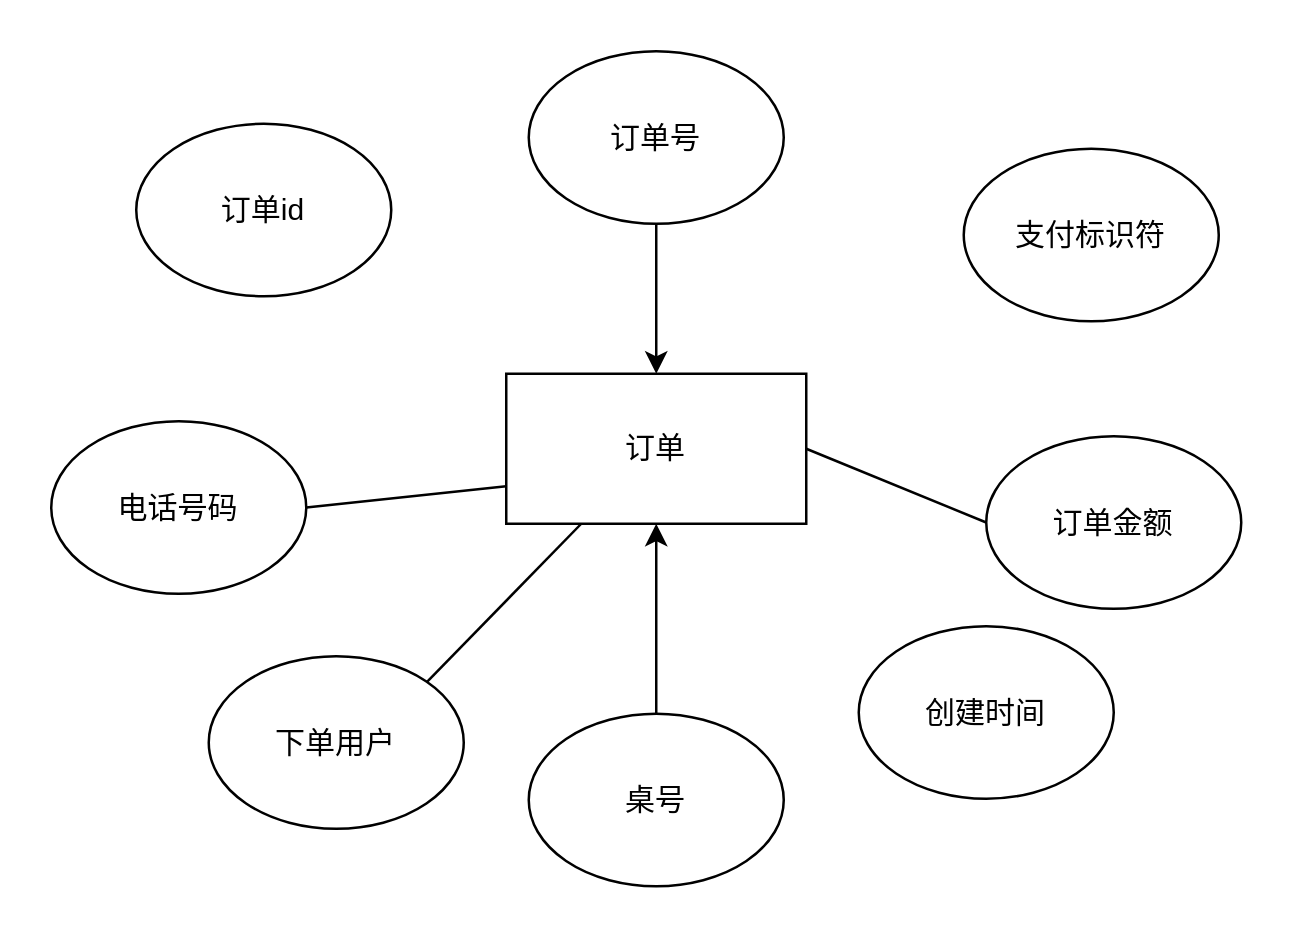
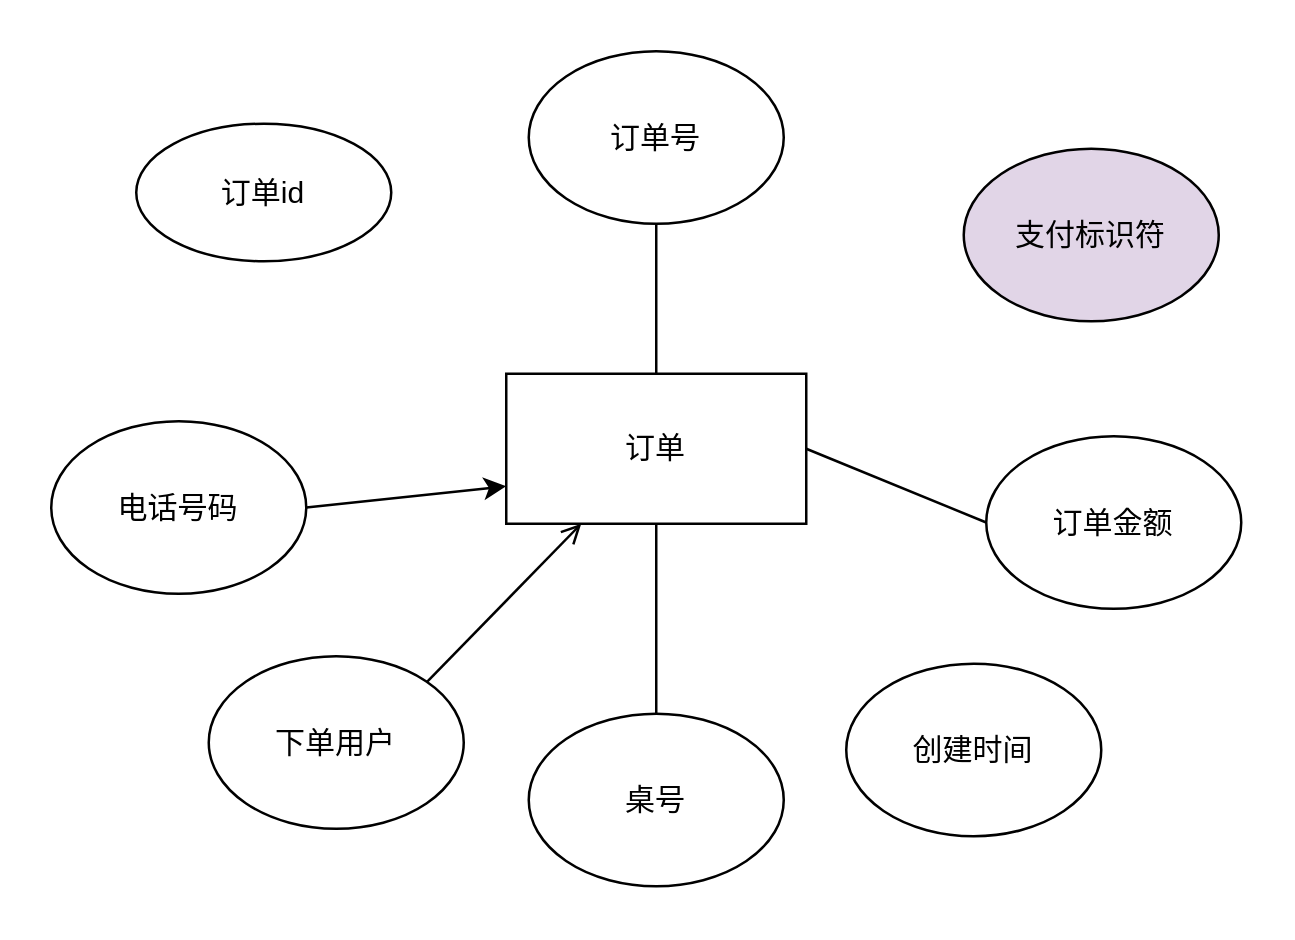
  <mxCell id="0" />
  <mxCell id="1" parent="0" />
  <mxCell id="2" value="订单" style="rounded=0;whiteSpace=wrap;html=1;" vertex="1" parent="1"><mxGeometry x="202" y="149" width="120" height="60" as="geometry" /></mxCell>
  <mxCell id="3" value="订单号" style="ellipse;whiteSpace=wrap;html=1;" vertex="1" parent="1"><mxGeometry x="211" y="20" width="102" height="69" as="geometry" /></mxCell>
- <mxCell id="4" value="支付标识符" style="ellipse;whiteSpace=wrap;html=1;" vertex="1" parent="1"><mxGeometry x="385" y="59" width="102" height="69" as="geometry" /></mxCell>
+ <mxCell id="4" value="支付标识符" style="ellipse;whiteSpace=wrap;html=1;fillColor=#e1d5e7;" vertex="1" parent="1"><mxGeometry x="385" y="59" width="102" height="69" as="geometry" /></mxCell>
  <mxCell id="5" value="订单金额" style="ellipse;whiteSpace=wrap;html=1;" vertex="1" parent="1"><mxGeometry x="394" y="174" width="102" height="69" as="geometry" /></mxCell>
- <mxCell id="6" value="创建时间" style="ellipse;whiteSpace=wrap;html=1;" vertex="1" parent="1"><mxGeometry x="343" y="250" width="102" height="69" as="geometry" /></mxCell>
+ <mxCell id="6" value="创建时间" style="ellipse;whiteSpace=wrap;html=1;" vertex="1" parent="1"><mxGeometry x="338" y="265" width="102" height="69" as="geometry" /></mxCell>
  <mxCell id="7" value="下单用户" style="ellipse;whiteSpace=wrap;html=1;" vertex="1" parent="1"><mxGeometry x="83" y="262" width="102" height="69" as="geometry" /></mxCell>
  <mxCell id="8" value="电话号码" style="ellipse;whiteSpace=wrap;html=1;" vertex="1" parent="1"><mxGeometry x="20" y="168" width="102" height="69" as="geometry" /></mxCell>
- <mxCell id="9" value="订单id" style="ellipse;whiteSpace=wrap;html=1;" vertex="1" parent="1"><mxGeometry x="54" y="49" width="102" height="69" as="geometry" /></mxCell>
- <mxCell id="10" value="" style="endArrow=classic;html=1;rounded=0;entryX=0.5;entryY=0;entryDx=0;entryDy=0;exitX=0.5;exitY=1;exitDx=0;exitDy=0;" edge="1" parent="1" source="3" target="2"><mxGeometry width="50" height="50" relative="1" as="geometry"><mxPoint x="218" y="250" as="sourcePoint" /><mxPoint x="268" y="200" as="targetPoint" /></mxGeometry></mxCell>
+ <mxCell id="9" value="订单id" style="ellipse;whiteSpace=wrap;html=1;" vertex="1" parent="1"><mxGeometry x="54" y="49" width="102" height="55" as="geometry" /></mxCell>
+ <mxCell id="10" value="" style="endArrow=none;html=1;rounded=0;entryX=0.5;entryY=0;entryDx=0;entryDy=0;exitX=0.5;exitY=1;exitDx=0;exitDy=0;" edge="1" parent="1" source="3" target="2"><mxGeometry width="50" height="50" relative="1" as="geometry"><mxPoint x="218" y="250" as="sourcePoint" /><mxPoint x="268" y="200" as="targetPoint" /></mxGeometry></mxCell>
  <mxCell id="11" value="" style="endArrow=none;html=1;rounded=0;entryX=1;entryY=0.5;entryDx=0;entryDy=0;exitX=0;exitY=0.5;exitDx=0;exitDy=0;" edge="1" parent="1" source="5" target="2"><mxGeometry width="50" height="50" relative="1" as="geometry"><mxPoint x="301" y="89" as="sourcePoint" /><mxPoint x="282" y="169" as="targetPoint" /></mxGeometry></mxCell>
- <mxCell id="12" value="" style="endArrow=none;html=1;rounded=0;entryX=0.25;entryY=1;entryDx=0;entryDy=0;exitX=1;exitY=0;exitDx=0;exitDy=0;" edge="1" parent="1" source="7" target="2"><mxGeometry width="50" height="50" relative="1" as="geometry"><mxPoint x="321" y="109" as="sourcePoint" /><mxPoint x="302" y="189" as="targetPoint" /></mxGeometry></mxCell>
- <mxCell id="13" value="" style="endArrow=none;html=1;rounded=0;entryX=0;entryY=0.75;entryDx=0;entryDy=0;exitX=1;exitY=0.5;exitDx=0;exitDy=0;" edge="1" parent="1" source="8" target="2"><mxGeometry width="50" height="50" relative="1" as="geometry"><mxPoint x="331" y="119" as="sourcePoint" /><mxPoint x="312" y="199" as="targetPoint" /></mxGeometry></mxCell>
+ <mxCell id="12" value="" style="endArrow=open;html=1;rounded=0;entryX=0.25;entryY=1;entryDx=0;entryDy=0;exitX=1;exitY=0;exitDx=0;exitDy=0;" edge="1" parent="1" source="7" target="2"><mxGeometry width="50" height="50" relative="1" as="geometry"><mxPoint x="321" y="109" as="sourcePoint" /><mxPoint x="302" y="189" as="targetPoint" /></mxGeometry></mxCell>
+ <mxCell id="13" value="" style="endArrow=classic;html=1;rounded=0;entryX=0;entryY=0.75;entryDx=0;entryDy=0;exitX=1;exitY=0.5;exitDx=0;exitDy=0;" edge="1" parent="1" source="8" target="2"><mxGeometry width="50" height="50" relative="1" as="geometry"><mxPoint x="331" y="119" as="sourcePoint" /><mxPoint x="312" y="199" as="targetPoint" /></mxGeometry></mxCell>
  <mxCell id="14" value="桌号" style="ellipse;whiteSpace=wrap;html=1;" vertex="1" parent="1"><mxGeometry x="211" y="285" width="102" height="69" as="geometry" /></mxCell>
- <mxCell id="15" value="" style="endArrow=classic;html=1;rounded=0;entryX=0.5;entryY=1;entryDx=0;entryDy=0;exitX=0.5;exitY=0;exitDx=0;exitDy=0;" edge="1" parent="1" source="14" target="2"><mxGeometry width="50" height="50" relative="1" as="geometry"><mxPoint x="180" y="282" as="sourcePoint" /><mxPoint x="242" y="219" as="targetPoint" /></mxGeometry></mxCell>
+ <mxCell id="15" value="" style="endArrow=none;html=1;rounded=0;entryX=0.5;entryY=1;entryDx=0;entryDy=0;exitX=0.5;exitY=0;exitDx=0;exitDy=0;" edge="1" parent="1" source="14" target="2"><mxGeometry width="50" height="50" relative="1" as="geometry"><mxPoint x="180" y="282" as="sourcePoint" /><mxPoint x="242" y="219" as="targetPoint" /></mxGeometry></mxCell>
